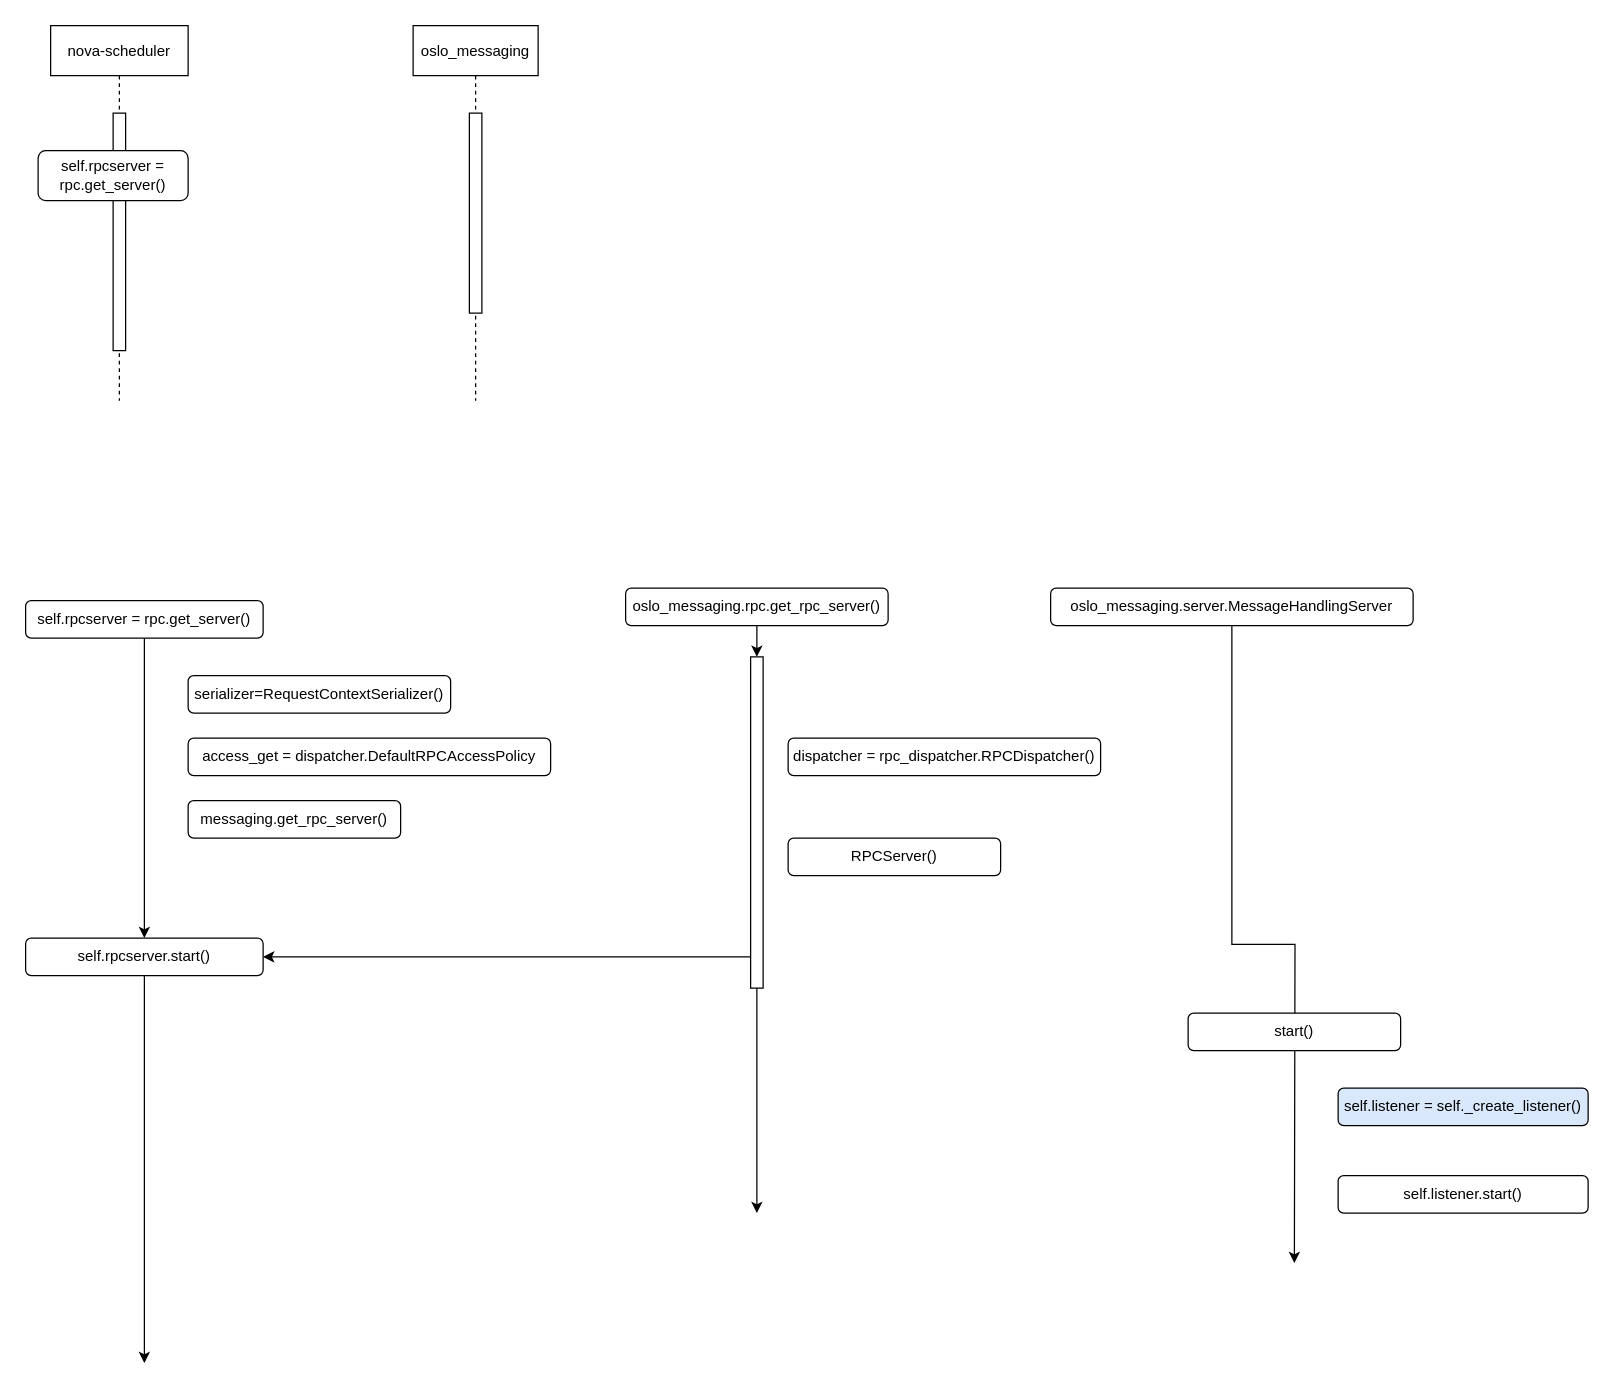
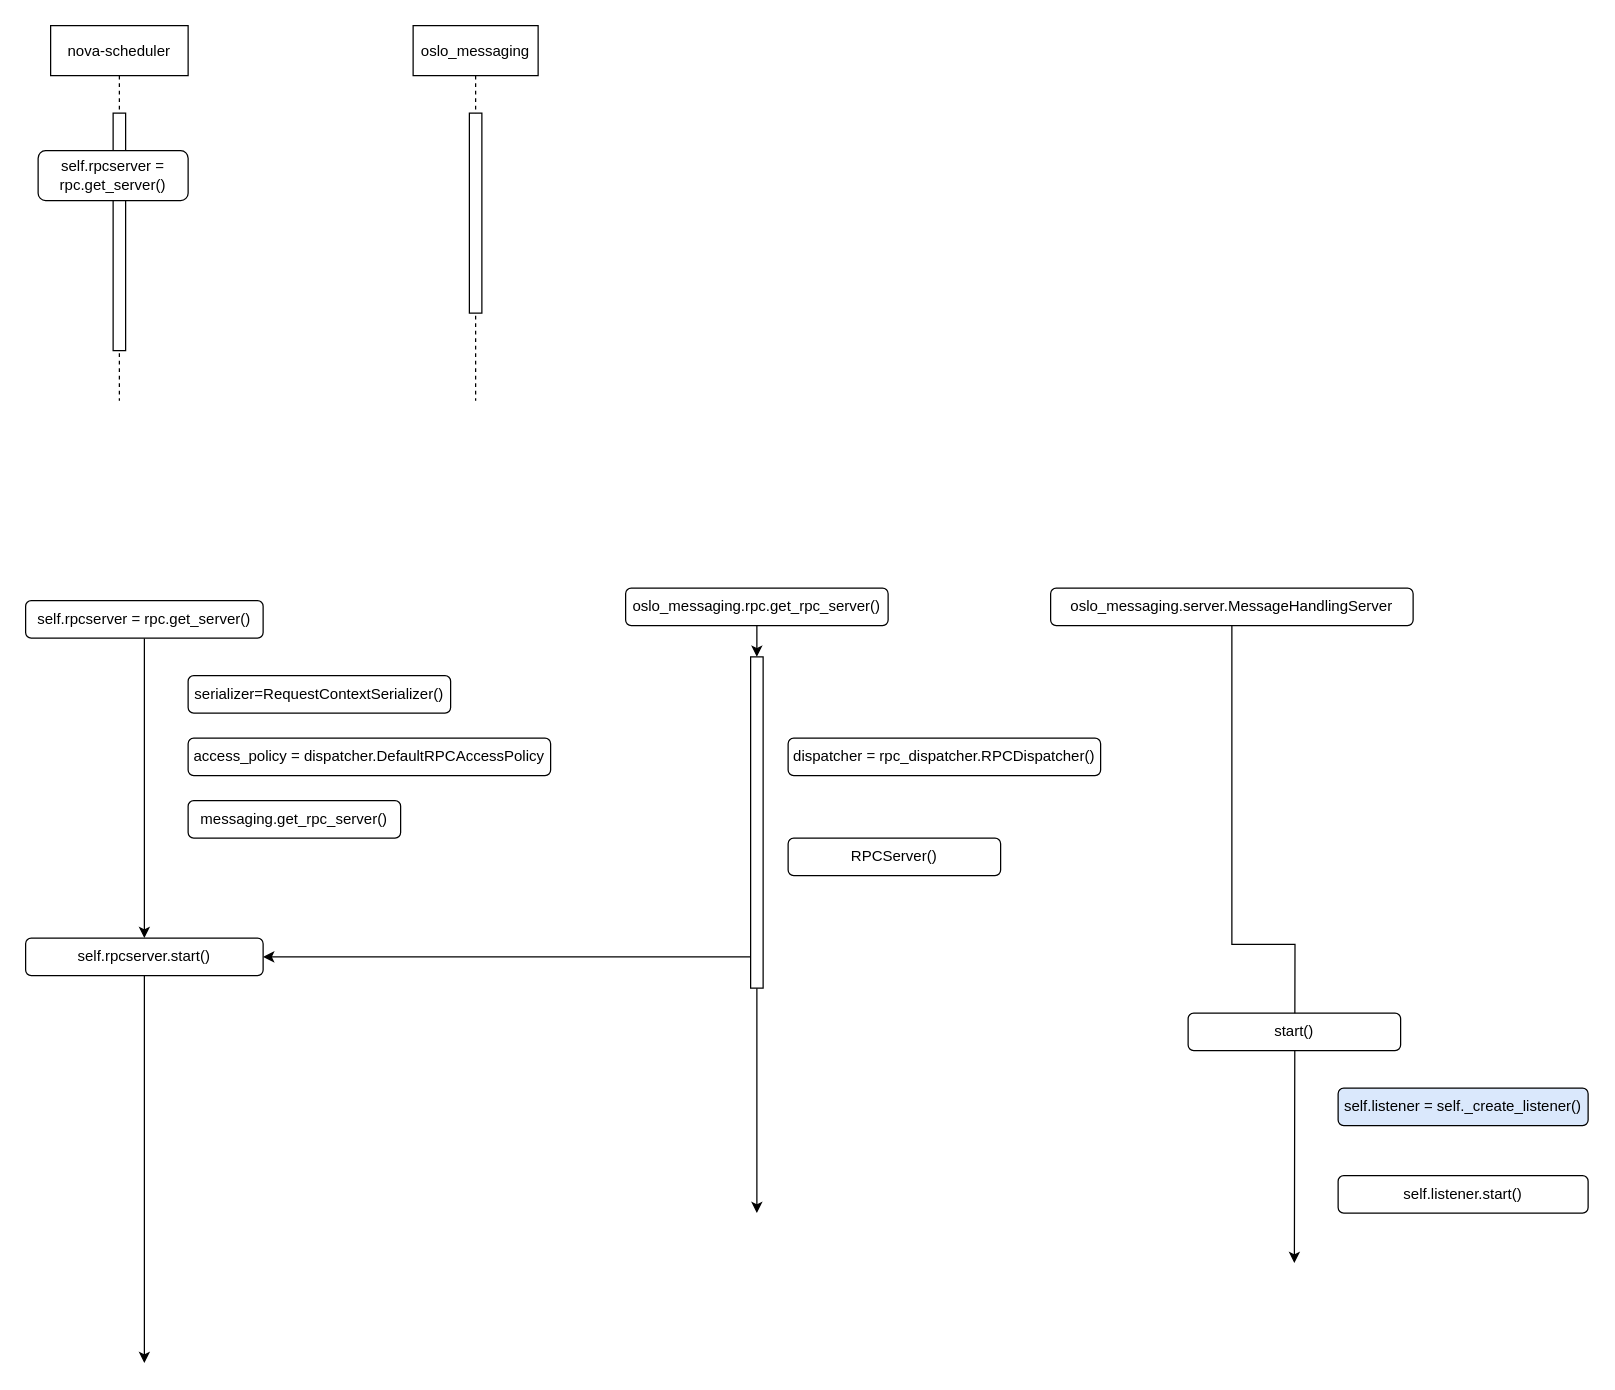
  <mxCell id="0" />
  <mxCell id="1" parent="0" />
  <mxCell id="2" value="nova-scheduler" style="shape=umlLifeline;perimeter=lifelinePerimeter;container=1;collapsible=0;recursiveResize=0;rounded=0;shadow=0;strokeWidth=1;" parent="1" vertex="1"><mxGeometry x="40" y="20" width="110" height="300" as="geometry" /></mxCell>
  <mxCell id="3" value="" style="points=[];perimeter=orthogonalPerimeter;rounded=0;shadow=0;strokeWidth=1;" parent="2" vertex="1"><mxGeometry x="50" y="70" width="10" height="190" as="geometry" /></mxCell>
  <mxCell id="4" value="self.rpcserver = rpc.get_server()" style="rounded=1;whiteSpace=wrap;html=1;" vertex="1" parent="2"><mxGeometry x="-10" y="100" width="120" height="40" as="geometry" /></mxCell>
  <mxCell id="5" value="oslo_messaging" style="shape=umlLifeline;perimeter=lifelinePerimeter;container=1;collapsible=0;recursiveResize=0;rounded=0;shadow=0;strokeWidth=1;" parent="1" vertex="1"><mxGeometry x="330" y="20" width="100" height="300" as="geometry" /></mxCell>
  <mxCell id="6" value="" style="points=[];perimeter=orthogonalPerimeter;rounded=0;shadow=0;strokeWidth=1;" parent="5" vertex="1"><mxGeometry x="45" y="70" width="10" height="160" as="geometry" /></mxCell>
  <mxCell id="7" style="edgeStyle=orthogonalEdgeStyle;rounded=0;orthogonalLoop=1;jettySize=auto;html=1;" edge="1" parent="1" source="8"><mxGeometry relative="1" as="geometry"><mxPoint x="115" y="750" as="targetPoint" /></mxGeometry></mxCell>
  <mxCell id="8" value="&lt;span&gt;self.rpcserver = rpc.get_server()&lt;/span&gt;" style="rounded=1;whiteSpace=wrap;html=1;" vertex="1" parent="1"><mxGeometry x="20" y="480" width="190" height="30" as="geometry" /></mxCell>
  <mxCell id="9" value="serializer=RequestContextSerializer()" style="rounded=1;whiteSpace=wrap;html=1;" vertex="1" parent="1"><mxGeometry x="150" y="540" width="210" height="30" as="geometry" /></mxCell>
- <mxCell id="10" value="access_get = dispatcher.DefaultRPCAccessPolicy" style="rounded=1;whiteSpace=wrap;html=1;" vertex="1" parent="1"><mxGeometry x="150" y="590" width="290" height="30" as="geometry" /></mxCell>
+ <mxCell id="10" value="access_policy = dispatcher.DefaultRPCAccessPolicy" style="rounded=1;whiteSpace=wrap;html=1;" vertex="1" parent="1"><mxGeometry x="150" y="590" width="290" height="30" as="geometry" /></mxCell>
  <mxCell id="11" value="messaging.get_rpc_server()" style="rounded=1;whiteSpace=wrap;html=1;" vertex="1" parent="1"><mxGeometry x="150" y="640" width="170" height="30" as="geometry" /></mxCell>
  <mxCell id="12" style="edgeStyle=orthogonalEdgeStyle;rounded=0;orthogonalLoop=1;jettySize=auto;html=1;" edge="1" parent="1" source="19"><mxGeometry relative="1" as="geometry"><mxPoint x="605" y="970" as="targetPoint" /></mxGeometry></mxCell>
  <mxCell id="13" value="&lt;span&gt;oslo_messaging.rpc.get_rpc_server()&lt;/span&gt;" style="rounded=1;whiteSpace=wrap;html=1;" vertex="1" parent="1"><mxGeometry x="500" y="470" width="210" height="30" as="geometry" /></mxCell>
  <mxCell id="14" value="dispatcher = rpc_dispatcher.RPCDispatcher()" style="rounded=1;whiteSpace=wrap;html=1;" vertex="1" parent="1"><mxGeometry x="630" y="590" width="250" height="30" as="geometry" /></mxCell>
  <mxCell id="15" value="RPCServer()" style="rounded=1;whiteSpace=wrap;html=1;" vertex="1" parent="1"><mxGeometry x="630" y="670" width="170" height="30" as="geometry" /></mxCell>
  <mxCell id="16" style="edgeStyle=orthogonalEdgeStyle;rounded=0;orthogonalLoop=1;jettySize=auto;html=1;" edge="1" parent="1" source="17"><mxGeometry relative="1" as="geometry"><mxPoint x="115" y="1090" as="targetPoint" /></mxGeometry></mxCell>
  <mxCell id="17" value="self.rpcserver.start()" style="rounded=1;whiteSpace=wrap;html=1;" vertex="1" parent="1"><mxGeometry x="20" y="750" width="190" height="30" as="geometry" /></mxCell>
  <mxCell id="18" style="edgeStyle=orthogonalEdgeStyle;rounded=0;orthogonalLoop=1;jettySize=auto;html=1;entryX=1;entryY=0.5;entryDx=0;entryDy=0;" edge="1" parent="1" source="19" target="17"><mxGeometry relative="1" as="geometry"><Array as="points"><mxPoint x="510" y="765" /><mxPoint x="510" y="765" /></Array></mxGeometry></mxCell>
  <mxCell id="19" value="" style="points=[];perimeter=orthogonalPerimeter;rounded=0;shadow=0;strokeWidth=1;" vertex="1" parent="1"><mxGeometry x="600" y="525" width="10" height="265" as="geometry" /></mxCell>
  <mxCell id="20" style="edgeStyle=orthogonalEdgeStyle;rounded=0;orthogonalLoop=1;jettySize=auto;html=1;" edge="1" parent="1" source="13" target="19"><mxGeometry relative="1" as="geometry"><mxPoint x="605" y="750" as="targetPoint" /><mxPoint x="605" y="500" as="sourcePoint" /></mxGeometry></mxCell>
  <mxCell id="21" style="edgeStyle=orthogonalEdgeStyle;rounded=0;orthogonalLoop=1;jettySize=auto;html=1;" edge="1" parent="1" source="22"><mxGeometry relative="1" as="geometry"><mxPoint x="1035" y="1010" as="targetPoint" /></mxGeometry></mxCell>
  <mxCell id="22" value="&lt;span&gt;oslo_messaging.server.MessageHandlingServer&lt;br&gt;&lt;/span&gt;" style="rounded=1;whiteSpace=wrap;html=1;" vertex="1" parent="1"><mxGeometry x="840" y="470" width="290" height="30" as="geometry" /></mxCell>
  <mxCell id="23" value="start()" style="rounded=1;whiteSpace=wrap;html=1;" vertex="1" parent="1"><mxGeometry x="950" y="810" width="170" height="30" as="geometry" /></mxCell>
  <mxCell id="24" value="self.listener = self._create_listener()" style="rounded=1;whiteSpace=wrap;html=1;fillColor=#dae8fc;" vertex="1" parent="1"><mxGeometry x="1070" y="870" width="200" height="30" as="geometry" /></mxCell>
  <mxCell id="25" value="self.listener.start()" style="rounded=1;whiteSpace=wrap;html=1;" vertex="1" parent="1"><mxGeometry x="1070" y="940" width="200" height="30" as="geometry" /></mxCell>
